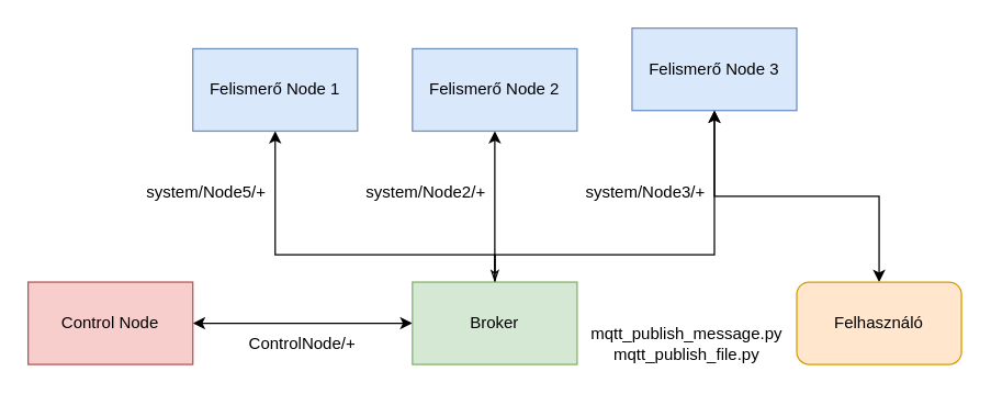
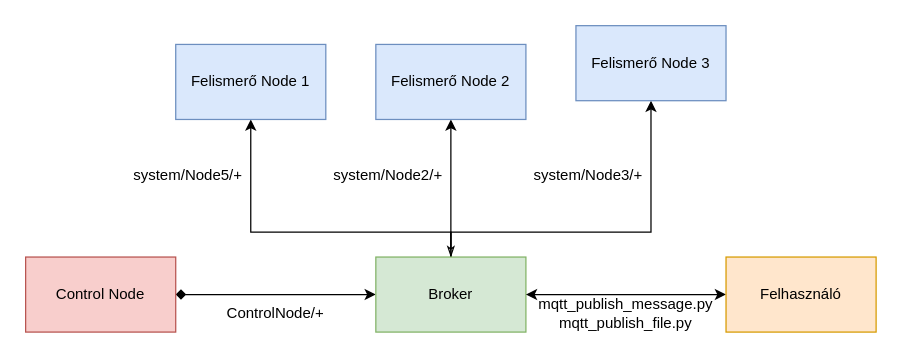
  <mxCell id="0" />
  <mxCell id="1" parent="0" />
- <mxCell id="2" style="edgeStyle=orthogonalEdgeStyle;rounded=0;orthogonalLoop=1;jettySize=auto;html=1;entryX=1;entryY=0.5;entryDx=0;entryDy=0;startArrow=classic;startFill=1;" edge="1" parent="1" source="6" target="12"><mxGeometry relative="1" as="geometry" /></mxCell>
+ <mxCell id="2" style="edgeStyle=orthogonalEdgeStyle;rounded=0;orthogonalLoop=1;jettySize=auto;html=1;entryX=1;entryY=0.5;entryDx=0;entryDy=0;startArrow=classic;startFill=1;endArrow=diamond;" edge="1" parent="1" source="6" target="12"><mxGeometry relative="1" as="geometry" /></mxCell>
  <mxCell id="3" style="edgeStyle=orthogonalEdgeStyle;rounded=0;orthogonalLoop=1;jettySize=auto;html=1;entryX=0.5;entryY=1;entryDx=0;entryDy=0;" edge="1" parent="1" source="6" target="7"><mxGeometry relative="1" as="geometry"><Array as="points"><mxPoint x="360" y="185" /><mxPoint x="200" y="185" /></Array></mxGeometry></mxCell>
  <mxCell id="4" style="edgeStyle=orthogonalEdgeStyle;rounded=0;orthogonalLoop=1;jettySize=auto;html=1;startArrow=classicThin;startFill=0;" edge="1" parent="1" source="6" target="8"><mxGeometry relative="1" as="geometry" /></mxCell>
  <mxCell id="5" style="edgeStyle=orthogonalEdgeStyle;rounded=0;orthogonalLoop=1;jettySize=auto;html=1;entryX=0.5;entryY=1;entryDx=0;entryDy=0;" edge="1" parent="1" source="6" target="9"><mxGeometry relative="1" as="geometry"><Array as="points"><mxPoint x="360" y="185" /><mxPoint x="520" y="185" /></Array></mxGeometry></mxCell>
  <mxCell id="6" value="Broker" style="rounded=0;whiteSpace=wrap;html=1;fillColor=#d5e8d4;strokeColor=#82b366;" vertex="1" parent="1"><mxGeometry x="300" y="205" width="120" height="60" as="geometry" /></mxCell>
  <mxCell id="7" value="Felismerő Node 1" style="rounded=0;whiteSpace=wrap;html=1;fillColor=#dae8fc;strokeColor=#6c8ebf;" vertex="1" parent="1"><mxGeometry x="140" y="35" width="120" height="60" as="geometry" /></mxCell>
  <mxCell id="8" value="Felismerő Node 2" style="rounded=0;whiteSpace=wrap;html=1;fillColor=#dae8fc;strokeColor=#6c8ebf;" vertex="1" parent="1"><mxGeometry x="300" y="35" width="120" height="60" as="geometry" /></mxCell>
  <mxCell id="9" value="Felismerő Node 3" style="rounded=0;whiteSpace=wrap;html=1;fillColor=#dae8fc;strokeColor=#6c8ebf;" vertex="1" parent="1"><mxGeometry x="460" y="20" width="120" height="60" as="geometry" /></mxCell>
- <mxCell id="10" style="edgeStyle=orthogonalEdgeStyle;rounded=0;orthogonalLoop=1;jettySize=auto;html=1;startArrow=classic;startFill=1;" edge="1" parent="1" source="11" target="9"><mxGeometry relative="1" as="geometry" /></mxCell>
- <mxCell id="11" value="Felhasználó" style="whiteSpace=wrap;html=1;fillColor=#ffe6cc;strokeColor=#d79b00;rounded=1;" vertex="1" parent="1"><mxGeometry x="580" y="205" width="120" height="60" as="geometry" /></mxCell>
+ <mxCell id="10" style="edgeStyle=orthogonalEdgeStyle;rounded=0;orthogonalLoop=1;jettySize=auto;html=1;startArrow=classic;startFill=1;" edge="1" parent="1" source="11" target="6"><mxGeometry relative="1" as="geometry" /></mxCell>
+ <mxCell id="11" value="Felhasználó" style="rounded=0;whiteSpace=wrap;html=1;fillColor=#ffe6cc;strokeColor=#d79b00;" vertex="1" parent="1"><mxGeometry x="580" y="205" width="120" height="60" as="geometry" /></mxCell>
  <mxCell id="12" value="Control Node" style="rounded=0;whiteSpace=wrap;html=1;fillColor=#f8cecc;strokeColor=#b85450;" vertex="1" parent="1"><mxGeometry x="20" y="205" width="120" height="60" as="geometry" /></mxCell>
  <mxCell id="13" value="mqtt_publish_message.py&lt;div&gt;mqtt_publish_file.py&lt;/div&gt;" style="text;html=1;align=center;verticalAlign=middle;whiteSpace=wrap;rounded=0;" vertex="1" parent="1"><mxGeometry x="470" y="235" width="60" height="30" as="geometry" /></mxCell>
  <mxCell id="14" value="ControlNode/+" style="text;html=1;align=center;verticalAlign=middle;whiteSpace=wrap;rounded=0;" vertex="1" parent="1"><mxGeometry x="190" y="235" width="60" height="30" as="geometry" /></mxCell>
  <mxCell id="15" value="system/Node5/+" style="text;html=1;align=center;verticalAlign=middle;whiteSpace=wrap;rounded=0;" vertex="1" parent="1"><mxGeometry x="120" y="125" width="60" height="30" as="geometry" /></mxCell>
  <mxCell id="16" value="system/Node2/+" style="text;html=1;align=center;verticalAlign=middle;whiteSpace=wrap;rounded=0;" vertex="1" parent="1"><mxGeometry x="280" y="125" width="60" height="30" as="geometry" /></mxCell>
  <mxCell id="17" value="system/Node3/+" style="text;html=1;align=center;verticalAlign=middle;whiteSpace=wrap;rounded=0;" vertex="1" parent="1"><mxGeometry x="440" y="125" width="60" height="30" as="geometry" /></mxCell>
